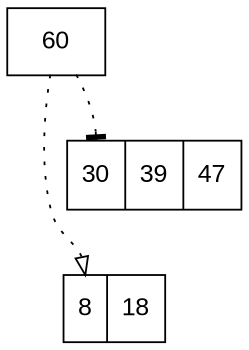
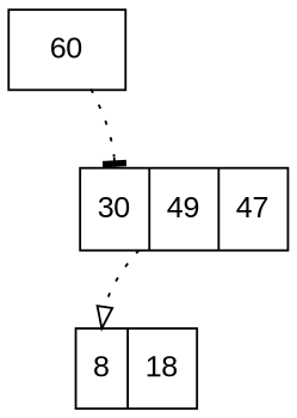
  digraph {
    node [fontname=Arial shape=record]
    edge [style=dotted]
    n1 [label="<8>8 | <18>18"]
    n2 [label=60]
-   n3 [label="<x> 30 | 39 | 47"]
-   n2 -> n1 [arrowhead=onormal headport=8]
+   n3 [label="<x> 30 | 49 | 47"]
+   n3 -> n1 [arrowhead=onormal headport=8]
    n2 -> n3 [arrowhead=tee headport=x]
  }
